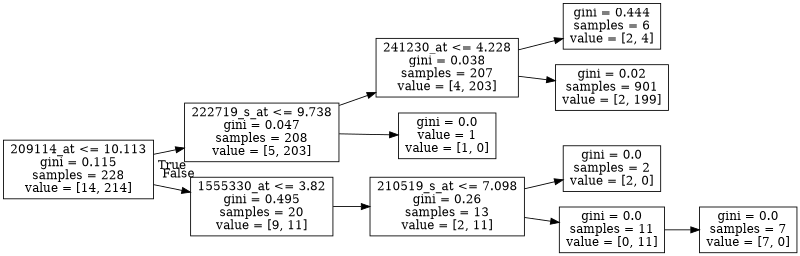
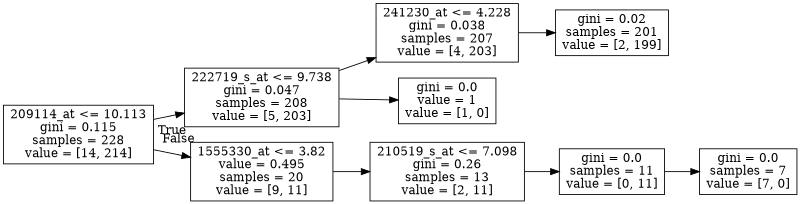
  digraph {
    rankdir=LR
    node [shape=box]
    n1 [label="209114_at <= 10.113\ngini = 0.115\nsamples = 228\nvalue = [14, 214]"]
    n2 [label="222719_s_at <= 9.738\ngini = 0.047\nsamples = 208\nvalue = [5, 203]"]
-   n3 [label="1555330_at <= 3.82\ngini = 0.495\nsamples = 20\nvalue = [9, 11]"]
+   n3 [label="1555330_at <= 3.82\nvalue = 0.495\nsamples = 20\nvalue = [9, 11]"]
    n4 [label="241230_at <= 4.228\ngini = 0.038\nsamples = 207\nvalue = [4, 203]"]
    n5 [label="gini = 0.0\nvalue = 1\nvalue = [1, 0]"]
    n6 [label="210519_s_at <= 7.098\ngini = 0.26\nsamples = 13\nvalue = [2, 11]"]
-   n7 [label="gini = 0.444\nsamples = 6\nvalue = [2, 4]"]
-   n8 [label="gini = 0.02\nsamples = 901\nvalue = [2, 199]"]
+   n8 [label="gini = 0.02\nsamples = 201\nvalue = [2, 199]"]
    n9 [label="gini = 0.0\nsamples = 7\nvalue = [7, 0]"]
-   n10 [label="gini = 0.0\nsamples = 2\nvalue = [2, 0]"]
    n11 [label="gini = 0.0\nsamples = 11\nvalue = [0, 11]"]
    n1 -> n2 [headlabel=True labelangle=45 labeldistance=2.5]
    n1 -> n3 [headlabel=False labelangle=-45 labeldistance=2.5]
    n2 -> n4
    n2 -> n5
    n3 -> n6
-   n4 -> n7
    n4 -> n8
-   n6 -> n10
    n6 -> n11
    n11 -> n9
  }
